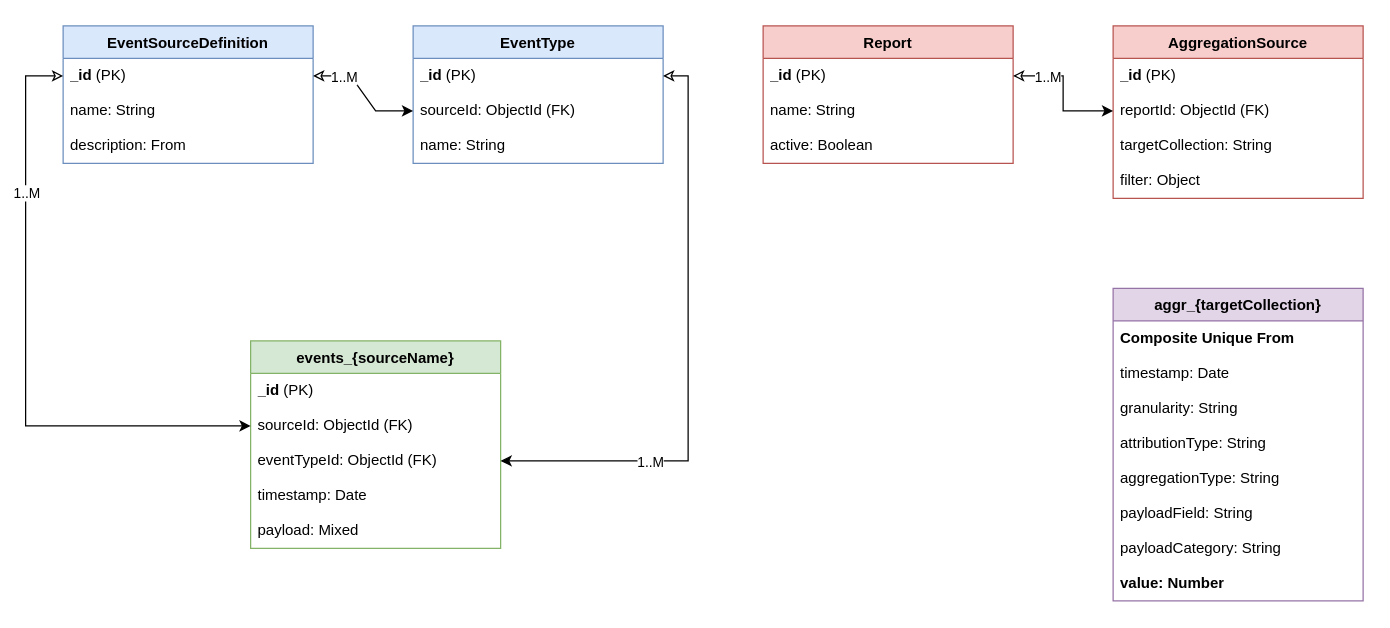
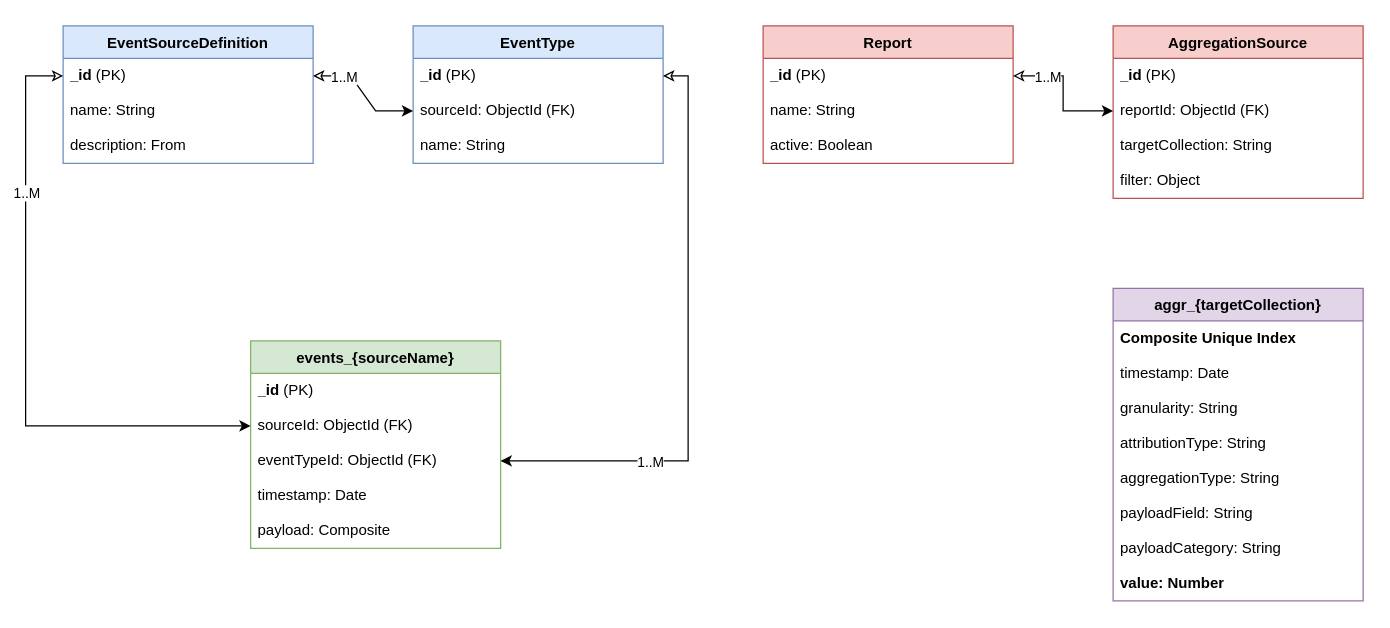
  <mxCell id="0" />
  <mxCell id="1" parent="0" />
  <mxCell id="2" value="EventSourceDefinition" style="swimlane;fontStyle=1;align=center;verticalAlign=top;childLayout=stackLayout;horizontal=1;startSize=26;horizontalStack=0;resizeParent=1;resizeParentMax=0;resizeLast=0;collapsible=0;marginBottom=0;whiteSpace=wrap;html=1;fillColor=#dae8fc;strokeColor=#6c8ebf;" parent="1" vertex="1"><mxGeometry x="50" y="20" width="200" height="110" as="geometry" /></mxCell>
  <mxCell id="3" value="&lt;b&gt;_id&lt;/b&gt; (PK)" style="text;strokeColor=none;fillColor=none;align=left;verticalAlign=top;spacingLeft=4;spacingRight=4;overflow=hidden;rotatable=0;points=[[0,0.5],[1,0.5]];portConstraint=eastwest;whiteSpace=wrap;html=1;" parent="2" vertex="1"><mxGeometry y="26" width="200" height="28" as="geometry" /></mxCell>
  <mxCell id="4" value="name: String" style="text;strokeColor=none;fillColor=none;align=left;verticalAlign=top;spacingLeft=4;spacingRight=4;overflow=hidden;rotatable=0;points=[[0,0.5],[1,0.5]];portConstraint=eastwest;whiteSpace=wrap;html=1;" parent="2" vertex="1"><mxGeometry y="54" width="200" height="28" as="geometry" /></mxCell>
  <mxCell id="5" value="description: From" style="text;strokeColor=none;fillColor=none;align=left;verticalAlign=top;spacingLeft=4;spacingRight=4;overflow=hidden;rotatable=0;points=[[0,0.5],[1,0.5]];portConstraint=eastwest;whiteSpace=wrap;html=1;" parent="2" vertex="1"><mxGeometry y="82" width="200" height="28" as="geometry" /></mxCell>
  <mxCell id="6" value="EventType" style="swimlane;fontStyle=1;align=center;verticalAlign=top;childLayout=stackLayout;horizontal=1;startSize=26;horizontalStack=0;resizeParent=1;resizeParentMax=0;resizeLast=0;collapsible=0;marginBottom=0;whiteSpace=wrap;html=1;fillColor=#dae8fc;strokeColor=#6c8ebf;" parent="1" vertex="1"><mxGeometry x="330" y="20" width="200" height="110" as="geometry" /></mxCell>
  <mxCell id="7" value="&lt;b&gt;_id&lt;/b&gt; (PK)" style="text;strokeColor=none;fillColor=none;align=left;verticalAlign=top;spacingLeft=4;spacingRight=4;overflow=hidden;rotatable=0;points=[[0,0.5],[1,0.5]];portConstraint=eastwest;whiteSpace=wrap;html=1;" parent="6" vertex="1"><mxGeometry y="26" width="200" height="28" as="geometry" /></mxCell>
  <mxCell id="8" value="sourceId: ObjectId (FK)" style="text;strokeColor=none;fillColor=none;align=left;verticalAlign=top;spacingLeft=4;spacingRight=4;overflow=hidden;rotatable=0;points=[[0,0.5],[1,0.5]];portConstraint=eastwest;whiteSpace=wrap;html=1;" parent="6" vertex="1"><mxGeometry y="54" width="200" height="28" as="geometry" /></mxCell>
  <mxCell id="9" value="name: String" style="text;strokeColor=none;fillColor=none;align=left;verticalAlign=top;spacingLeft=4;spacingRight=4;overflow=hidden;rotatable=0;points=[[0,0.5],[1,0.5]];portConstraint=eastwest;whiteSpace=wrap;html=1;" parent="6" vertex="1"><mxGeometry y="82" width="200" height="28" as="geometry" /></mxCell>
  <mxCell id="10" value="events_{sourceName}" style="swimlane;fontStyle=1;align=center;verticalAlign=top;childLayout=stackLayout;horizontal=1;startSize=26;horizontalStack=0;resizeParent=1;resizeParentMax=0;resizeLast=0;collapsible=0;marginBottom=0;whiteSpace=wrap;html=1;fillColor=#d5e8d4;strokeColor=#82b366;" parent="1" vertex="1"><mxGeometry x="200" y="272" width="200" height="166" as="geometry" /></mxCell>
  <mxCell id="11" value="&lt;b&gt;_id&lt;/b&gt; (PK)" style="text;strokeColor=none;fillColor=none;align=left;verticalAlign=top;spacingLeft=4;spacingRight=4;overflow=hidden;rotatable=0;points=[[0,0.5],[1,0.5]];portConstraint=eastwest;whiteSpace=wrap;html=1;" parent="10" vertex="1"><mxGeometry y="26" width="200" height="28" as="geometry" /></mxCell>
  <mxCell id="12" value="sourceId: ObjectId (FK)" style="text;strokeColor=none;fillColor=none;align=left;verticalAlign=top;spacingLeft=4;spacingRight=4;overflow=hidden;rotatable=0;points=[[0,0.5],[1,0.5]];portConstraint=eastwest;whiteSpace=wrap;html=1;" parent="10" vertex="1"><mxGeometry y="54" width="200" height="28" as="geometry" /></mxCell>
  <mxCell id="13" value="eventTypeId: ObjectId (FK)" style="text;strokeColor=none;fillColor=none;align=left;verticalAlign=top;spacingLeft=4;spacingRight=4;overflow=hidden;rotatable=0;points=[[0,0.5],[1,0.5]];portConstraint=eastwest;whiteSpace=wrap;html=1;" parent="10" vertex="1"><mxGeometry y="82" width="200" height="28" as="geometry" /></mxCell>
  <mxCell id="14" value="timestamp: Date" style="text;strokeColor=none;fillColor=none;align=left;verticalAlign=top;spacingLeft=4;spacingRight=4;overflow=hidden;rotatable=0;points=[[0,0.5],[1,0.5]];portConstraint=eastwest;whiteSpace=wrap;html=1;" parent="10" vertex="1"><mxGeometry y="110" width="200" height="28" as="geometry" /></mxCell>
- <mxCell id="15" value="payload: Mixed" style="text;strokeColor=none;fillColor=none;align=left;verticalAlign=top;spacingLeft=4;spacingRight=4;overflow=hidden;rotatable=0;points=[[0,0.5],[1,0.5]];portConstraint=eastwest;whiteSpace=wrap;html=1;" parent="10" vertex="1"><mxGeometry y="138" width="200" height="28" as="geometry" /></mxCell>
+ <mxCell id="15" value="payload: Composite" style="text;strokeColor=none;fillColor=none;align=left;verticalAlign=top;spacingLeft=4;spacingRight=4;overflow=hidden;rotatable=0;points=[[0,0.5],[1,0.5]];portConstraint=eastwest;whiteSpace=wrap;html=1;" parent="10" vertex="1"><mxGeometry y="138" width="200" height="28" as="geometry" /></mxCell>
  <mxCell id="16" value="" style="endArrow=classic;startArrow=classic;html=1;rounded=0;exitX=1;exitY=0.5;exitDx=0;exitDy=0;entryX=0;entryY=0.5;entryDx=0;entryDy=0;endFill=1;startFill=0;" parent="1" source="3" target="8" edge="1"><mxGeometry width="50" height="50" relative="1" as="geometry"><mxPoint x="250" y="75" as="sourcePoint" /><mxPoint x="330" y="75" as="targetPoint" /><Array as="points"><mxPoint x="280" y="60" /><mxPoint x="300" y="88" /></Array></mxGeometry></mxCell>
  <mxCell id="17" value="1..M" style="edgeLabel;html=1;align=center;verticalAlign=middle;resizable=0;points=[];" parent="16" vertex="1" connectable="0"><mxGeometry x="-0.5" relative="1" as="geometry"><mxPoint as="offset" /></mxGeometry></mxCell>
  <mxCell id="18" value="" style="endArrow=classic;startArrow=classic;html=1;rounded=0;endFill=1;startFill=0;entryX=0;entryY=0.5;entryDx=0;entryDy=0;exitX=0;exitY=0.5;exitDx=0;exitDy=0;" parent="1" source="3" target="12" edge="1"><mxGeometry width="50" height="50" relative="1" as="geometry"><mxPoint x="30" y="50" as="sourcePoint" /><mxPoint x="150" y="400" as="targetPoint" /><Array as="points"><mxPoint x="20" y="60" /><mxPoint x="20" y="340" /></Array></mxGeometry></mxCell>
  <mxCell id="19" value="1..M" style="edgeLabel;html=1;align=center;verticalAlign=middle;resizable=0;points=[];" parent="18" vertex="1" connectable="0"><mxGeometry x="-0.5" relative="1" as="geometry"><mxPoint as="offset" /></mxGeometry></mxCell>
  <mxCell id="20" value="" style="endArrow=classic;startArrow=classic;html=1;rounded=0;exitX=1;exitY=0.5;exitDx=0;exitDy=0;endFill=1;startFill=0;entryX=1;entryY=0.5;entryDx=0;entryDy=0;" parent="1" source="7" target="13" edge="1"><mxGeometry width="50" height="50" relative="1" as="geometry"><mxPoint x="550" y="74" as="sourcePoint" /><mxPoint x="520" y="368" as="targetPoint" /><Array as="points"><mxPoint x="550" y="60" /><mxPoint x="550" y="368" /></Array></mxGeometry></mxCell>
  <mxCell id="21" value="1..M" style="edgeLabel;html=1;align=center;verticalAlign=middle;resizable=0;points=[];" parent="20" vertex="1" connectable="0"><mxGeometry x="0.5" relative="1" as="geometry"><mxPoint as="offset" /></mxGeometry></mxCell>
  <mxCell id="22" value="Report" style="swimlane;fontStyle=1;align=center;verticalAlign=top;childLayout=stackLayout;horizontal=1;startSize=26;horizontalStack=0;resizeParent=1;resizeParentMax=0;resizeLast=0;collapsible=0;marginBottom=0;whiteSpace=wrap;html=1;fillColor=#f8cecc;strokeColor=#b85450;" parent="1" vertex="1"><mxGeometry x="610" y="20" width="200" height="110" as="geometry" /></mxCell>
  <mxCell id="23" value="&lt;b&gt;_id&lt;/b&gt; (PK)" style="text;strokeColor=none;fillColor=none;align=left;verticalAlign=top;spacingLeft=4;spacingRight=4;overflow=hidden;rotatable=0;points=[[0,0.5],[1,0.5]];portConstraint=eastwest;whiteSpace=wrap;html=1;" parent="22" vertex="1"><mxGeometry y="26" width="200" height="28" as="geometry" /></mxCell>
  <mxCell id="24" value="name: String" style="text;strokeColor=none;fillColor=none;align=left;verticalAlign=top;spacingLeft=4;spacingRight=4;overflow=hidden;rotatable=0;points=[[0,0.5],[1,0.5]];portConstraint=eastwest;whiteSpace=wrap;html=1;" parent="22" vertex="1"><mxGeometry y="54" width="200" height="28" as="geometry" /></mxCell>
  <mxCell id="25" value="active: Boolean" style="text;strokeColor=none;fillColor=none;align=left;verticalAlign=top;spacingLeft=4;spacingRight=4;overflow=hidden;rotatable=0;points=[[0,0.5],[1,0.5]];portConstraint=eastwest;whiteSpace=wrap;html=1;" parent="22" vertex="1"><mxGeometry y="82" width="200" height="28" as="geometry" /></mxCell>
  <mxCell id="26" value="AggregationSource" style="swimlane;fontStyle=1;align=center;verticalAlign=top;childLayout=stackLayout;horizontal=1;startSize=26;horizontalStack=0;resizeParent=1;resizeParentMax=0;resizeLast=0;collapsible=0;marginBottom=0;whiteSpace=wrap;html=1;fillColor=#f8cecc;strokeColor=#b85450;" parent="1" vertex="1"><mxGeometry x="890" y="20" width="200" height="138" as="geometry" /></mxCell>
  <mxCell id="27" value="&lt;b&gt;_id&lt;/b&gt; (PK)" style="text;strokeColor=none;fillColor=none;align=left;verticalAlign=top;spacingLeft=4;spacingRight=4;overflow=hidden;rotatable=0;points=[[0,0.5],[1,0.5]];portConstraint=eastwest;whiteSpace=wrap;html=1;" parent="26" vertex="1"><mxGeometry y="26" width="200" height="28" as="geometry" /></mxCell>
  <mxCell id="28" value="reportId: ObjectId (FK)" style="text;strokeColor=none;fillColor=none;align=left;verticalAlign=top;spacingLeft=4;spacingRight=4;overflow=hidden;rotatable=0;points=[[0,0.5],[1,0.5]];portConstraint=eastwest;whiteSpace=wrap;html=1;" parent="26" vertex="1"><mxGeometry y="54" width="200" height="28" as="geometry" /></mxCell>
  <mxCell id="29" value="targetCollection: String" style="text;strokeColor=none;fillColor=none;align=left;verticalAlign=top;spacingLeft=4;spacingRight=4;overflow=hidden;rotatable=0;points=[[0,0.5],[1,0.5]];portConstraint=eastwest;whiteSpace=wrap;html=1;" parent="26" vertex="1"><mxGeometry y="82" width="200" height="28" as="geometry" /></mxCell>
  <mxCell id="30" value="filter: Object" style="text;strokeColor=none;fillColor=none;align=left;verticalAlign=top;spacingLeft=4;spacingRight=4;overflow=hidden;rotatable=0;points=[[0,0.5],[1,0.5]];portConstraint=eastwest;whiteSpace=wrap;html=1;" parent="26" vertex="1"><mxGeometry y="110" width="200" height="28" as="geometry" /></mxCell>
  <mxCell id="31" value="" style="endArrow=classic;startArrow=classic;html=1;rounded=0;exitX=1;exitY=0.5;exitDx=0;exitDy=0;entryX=0;entryY=0.5;entryDx=0;entryDy=0;endFill=1;startFill=0;" parent="1" source="23" target="28" edge="1"><mxGeometry width="50" height="50" relative="1" as="geometry"><mxPoint x="810" y="75" as="sourcePoint" /><mxPoint x="890" y="75" as="targetPoint" /><Array as="points"><mxPoint x="850" y="60" /><mxPoint x="850" y="88" /></Array></mxGeometry></mxCell>
  <mxCell id="32" value="1..M" style="edgeLabel;html=1;align=center;verticalAlign=middle;resizable=0;points=[];" parent="31" vertex="1" connectable="0"><mxGeometry x="-0.5" relative="1" as="geometry"><mxPoint as="offset" /></mxGeometry></mxCell>
  <mxCell id="33" value="aggr_{targetCollection}" style="swimlane;fontStyle=1;align=center;verticalAlign=top;childLayout=stackLayout;horizontal=1;startSize=26;horizontalStack=0;resizeParent=1;resizeParentMax=0;resizeLast=0;collapsible=0;marginBottom=0;whiteSpace=wrap;html=1;fillColor=#e1d5e7;strokeColor=#9673a6;" parent="1" vertex="1"><mxGeometry x="890" y="230" width="200" height="250" as="geometry" /></mxCell>
- <mxCell id="34" value="&lt;b&gt;Composite Unique From&lt;/b&gt;" style="text;strokeColor=none;fillColor=none;align=left;verticalAlign=top;spacingLeft=4;spacingRight=4;overflow=hidden;rotatable=0;points=[[0,0.5],[1,0.5]];portConstraint=eastwest;whiteSpace=wrap;html=1;" parent="33" vertex="1"><mxGeometry y="26" width="200" height="28" as="geometry" /></mxCell>
+ <mxCell id="34" value="&lt;b&gt;Composite Unique Index&lt;/b&gt;" style="text;strokeColor=none;fillColor=none;align=left;verticalAlign=top;spacingLeft=4;spacingRight=4;overflow=hidden;rotatable=0;points=[[0,0.5],[1,0.5]];portConstraint=eastwest;whiteSpace=wrap;html=1;" parent="33" vertex="1"><mxGeometry y="26" width="200" height="28" as="geometry" /></mxCell>
  <mxCell id="35" value="timestamp: Date" style="text;strokeColor=none;fillColor=none;align=left;verticalAlign=top;spacingLeft=4;spacingRight=4;overflow=hidden;rotatable=0;points=[[0,0.5],[1,0.5]];portConstraint=eastwest;whiteSpace=wrap;html=1;" parent="33" vertex="1"><mxGeometry y="54" width="200" height="28" as="geometry" /></mxCell>
  <mxCell id="36" value="granularity: String" style="text;strokeColor=none;fillColor=none;align=left;verticalAlign=top;spacingLeft=4;spacingRight=4;overflow=hidden;rotatable=0;points=[[0,0.5],[1,0.5]];portConstraint=eastwest;whiteSpace=wrap;html=1;" parent="33" vertex="1"><mxGeometry y="82" width="200" height="28" as="geometry" /></mxCell>
  <mxCell id="37" value="attributionType: String" style="text;strokeColor=none;fillColor=none;align=left;verticalAlign=top;spacingLeft=4;spacingRight=4;overflow=hidden;rotatable=0;points=[[0,0.5],[1,0.5]];portConstraint=eastwest;whiteSpace=wrap;html=1;" parent="33" vertex="1"><mxGeometry y="110" width="200" height="28" as="geometry" /></mxCell>
  <mxCell id="38" value="aggregationType: String" style="text;strokeColor=none;fillColor=none;align=left;verticalAlign=top;spacingLeft=4;spacingRight=4;overflow=hidden;rotatable=0;points=[[0,0.5],[1,0.5]];portConstraint=eastwest;whiteSpace=wrap;html=1;" parent="33" vertex="1"><mxGeometry y="138" width="200" height="28" as="geometry" /></mxCell>
  <mxCell id="39" value="payloadField: String" style="text;strokeColor=none;fillColor=none;align=left;verticalAlign=top;spacingLeft=4;spacingRight=4;overflow=hidden;rotatable=0;points=[[0,0.5],[1,0.5]];portConstraint=eastwest;whiteSpace=wrap;html=1;" parent="33" vertex="1"><mxGeometry y="166" width="200" height="28" as="geometry" /></mxCell>
  <mxCell id="40" value="payloadCategory: String" style="text;strokeColor=none;fillColor=none;align=left;verticalAlign=top;spacingLeft=4;spacingRight=4;overflow=hidden;rotatable=0;points=[[0,0.5],[1,0.5]];portConstraint=eastwest;whiteSpace=wrap;html=1;" parent="33" vertex="1"><mxGeometry y="194" width="200" height="28" as="geometry" /></mxCell>
  <mxCell id="41" value="&lt;b&gt;value: Number&lt;/b&gt;" style="text;strokeColor=none;fillColor=none;align=left;verticalAlign=top;spacingLeft=4;spacingRight=4;overflow=hidden;rotatable=0;points=[[0,0.5],[1,0.5]];portConstraint=eastwest;whiteSpace=wrap;html=1;" parent="33" vertex="1"><mxGeometry y="222" width="200" height="28" as="geometry" /></mxCell>
